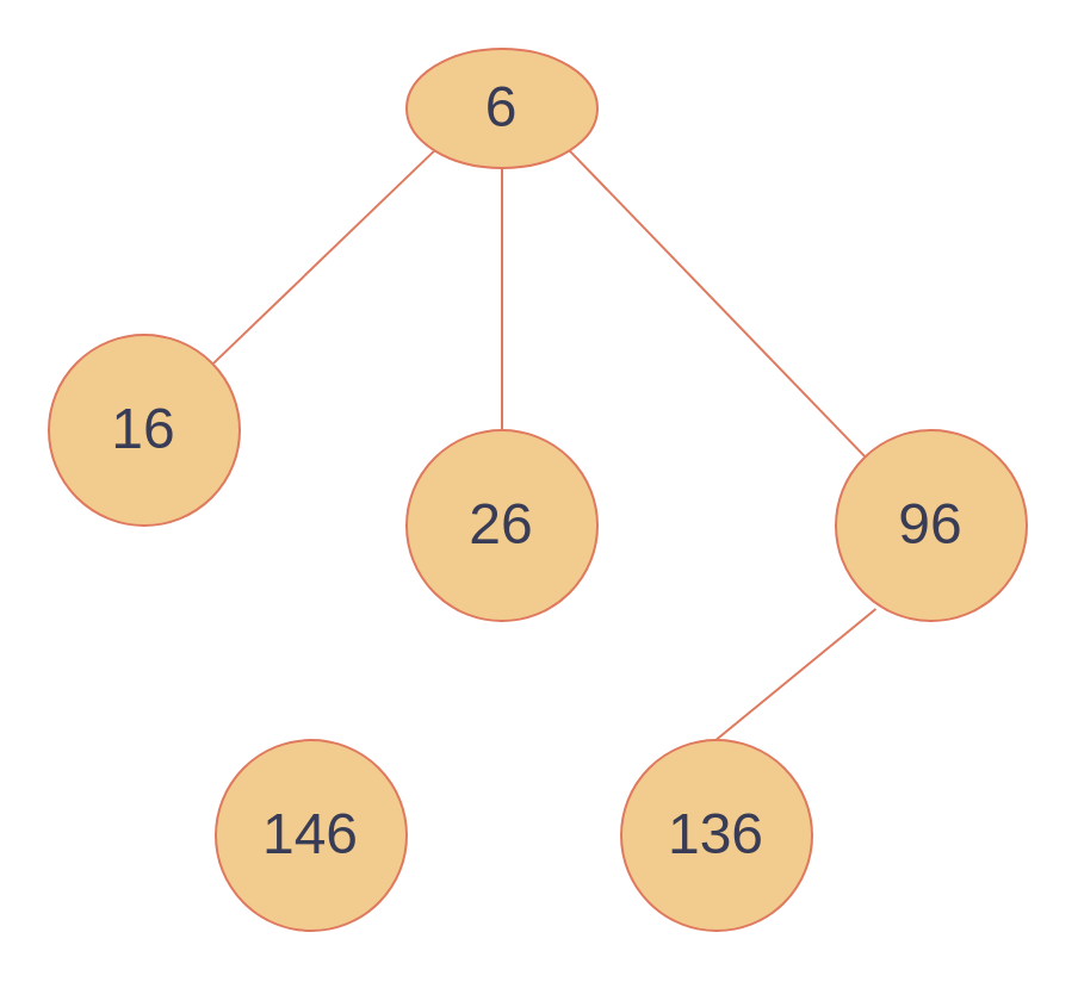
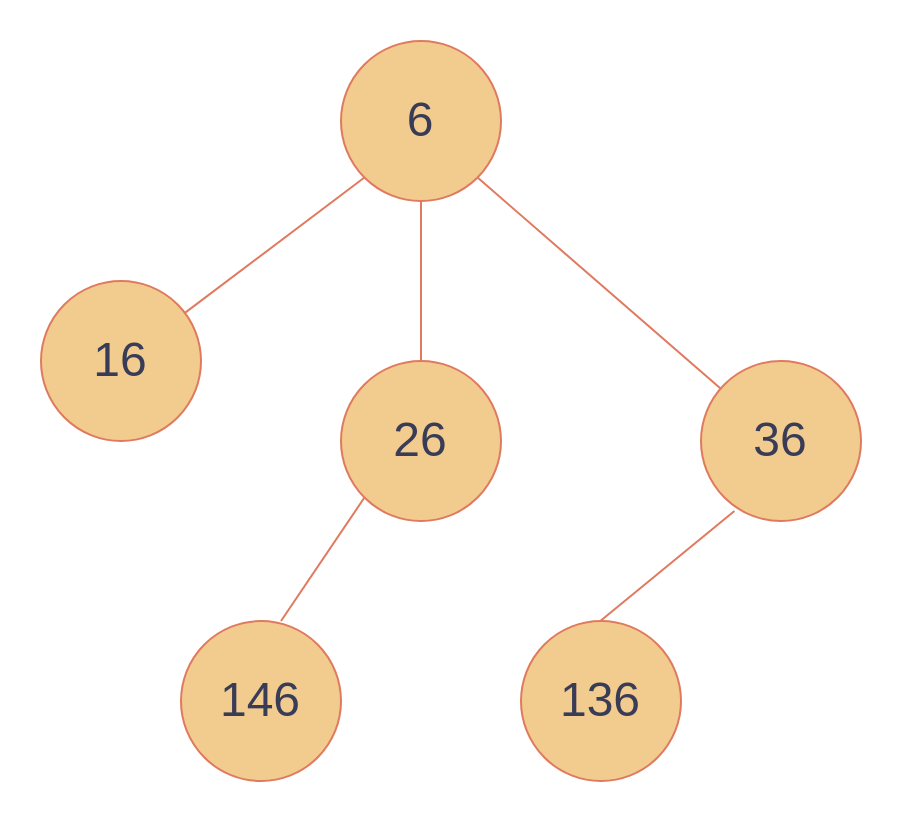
  <mxCell id="0" />
  <mxCell id="1" parent="0" />
- <mxCell id="2" value="&lt;font style=&quot;font-size: 24px;&quot;&gt;6&lt;/font&gt;" style="ellipse;whiteSpace=wrap;html=1;aspect=fixed;labelBackgroundColor=none;fillColor=#F2CC8F;strokeColor=#E07A5F;fontColor=#393C56;" vertex="1" parent="1"><mxGeometry x="170" y="20" width="80" height="50" as="geometry" /></mxCell>
+ <mxCell id="2" value="&lt;font style=&quot;font-size: 24px;&quot;&gt;6&lt;/font&gt;" style="ellipse;whiteSpace=wrap;html=1;aspect=fixed;labelBackgroundColor=none;fillColor=#F2CC8F;strokeColor=#E07A5F;fontColor=#393C56;" vertex="1" parent="1"><mxGeometry x="170" y="20" width="80" height="80" as="geometry" /></mxCell>
  <mxCell id="3" value="&lt;font style=&quot;font-size: 24px;&quot;&gt;16&lt;/font&gt;" style="ellipse;whiteSpace=wrap;html=1;aspect=fixed;labelBackgroundColor=none;fillColor=#F2CC8F;strokeColor=#E07A5F;fontColor=#393C56;" vertex="1" parent="1"><mxGeometry x="20" y="140" width="80" height="80" as="geometry" /></mxCell>
  <mxCell id="4" value="&lt;font style=&quot;font-size: 24px;&quot;&gt;26&lt;/font&gt;" style="ellipse;whiteSpace=wrap;html=1;aspect=fixed;labelBackgroundColor=none;fillColor=#F2CC8F;strokeColor=#E07A5F;fontColor=#393C56;" vertex="1" parent="1"><mxGeometry x="170" y="180" width="80" height="80" as="geometry" /></mxCell>
- <mxCell id="5" value="&lt;font style=&quot;font-size: 24px;&quot;&gt;96&lt;/font&gt;" style="ellipse;whiteSpace=wrap;html=1;aspect=fixed;labelBackgroundColor=none;fillColor=#F2CC8F;strokeColor=#E07A5F;fontColor=#393C56;" vertex="1" parent="1"><mxGeometry x="350" y="180" width="80" height="80" as="geometry" /></mxCell>
+ <mxCell id="5" value="&lt;font style=&quot;font-size: 24px;&quot;&gt;36&lt;/font&gt;" style="ellipse;whiteSpace=wrap;html=1;aspect=fixed;labelBackgroundColor=none;fillColor=#F2CC8F;strokeColor=#E07A5F;fontColor=#393C56;" vertex="1" parent="1"><mxGeometry x="350" y="180" width="80" height="80" as="geometry" /></mxCell>
  <mxCell id="6" value="" style="endArrow=none;html=1;rounded=0;entryX=0;entryY=1;entryDx=0;entryDy=0;labelBackgroundColor=none;strokeColor=#E07A5F;fontColor=default;" edge="1" parent="1" source="3" target="2"><mxGeometry width="50" height="50" relative="1" as="geometry"><mxPoint x="200" y="330" as="sourcePoint" /><mxPoint x="250" y="280" as="targetPoint" /></mxGeometry></mxCell>
  <mxCell id="7" value="" style="endArrow=none;html=1;rounded=0;strokeColor=#E07A5F;fontColor=#393C56;fillColor=#F2CC8F;entryX=0.5;entryY=1;entryDx=0;entryDy=0;exitX=0.5;exitY=0;exitDx=0;exitDy=0;" edge="1" parent="1" source="4" target="2"><mxGeometry width="50" height="50" relative="1" as="geometry"><mxPoint x="200" y="230" as="sourcePoint" /><mxPoint x="250" y="180" as="targetPoint" /></mxGeometry></mxCell>
  <mxCell id="8" value="" style="endArrow=none;html=1;rounded=0;strokeColor=#E07A5F;fontColor=#393C56;fillColor=#F2CC8F;entryX=1;entryY=1;entryDx=0;entryDy=0;" edge="1" parent="1" source="5" target="2"><mxGeometry width="50" height="50" relative="1" as="geometry"><mxPoint x="200" y="230" as="sourcePoint" /><mxPoint x="250" y="180" as="targetPoint" /></mxGeometry></mxCell>
  <mxCell id="9" value="&lt;font style=&quot;font-size: 24px;&quot;&gt;146&lt;/font&gt;" style="ellipse;whiteSpace=wrap;html=1;aspect=fixed;labelBackgroundColor=none;fillColor=#F2CC8F;strokeColor=#E07A5F;fontColor=#393C56;" vertex="1" parent="1"><mxGeometry x="90" y="310" width="80" height="80" as="geometry" /></mxCell>
  <mxCell id="10" value="&lt;font style=&quot;font-size: 24px;&quot;&gt;136&lt;/font&gt;" style="ellipse;whiteSpace=wrap;html=1;aspect=fixed;labelBackgroundColor=none;fillColor=#F2CC8F;strokeColor=#E07A5F;fontColor=#393C56;" vertex="1" parent="1"><mxGeometry x="260" y="310" width="80" height="80" as="geometry" /></mxCell>
+ <mxCell id="11" value="" style="endArrow=none;html=1;rounded=0;entryX=0;entryY=1;entryDx=0;entryDy=0;labelBackgroundColor=none;strokeColor=#E07A5F;fontColor=default;exitX=0.625;exitY=0;exitDx=0;exitDy=0;exitPerimeter=0;" edge="1" parent="1" source="9" target="4"><mxGeometry width="50" height="50" relative="1" as="geometry"><mxPoint x="88" y="202" as="sourcePoint" /><mxPoint x="192" y="98" as="targetPoint" /></mxGeometry></mxCell>
  <mxCell id="12" value="" style="endArrow=none;html=1;rounded=0;strokeColor=#E07A5F;fontColor=#393C56;fillColor=#F2CC8F;entryX=0.209;entryY=0.938;entryDx=0;entryDy=0;exitX=0.5;exitY=0;exitDx=0;exitDy=0;entryPerimeter=0;" edge="1" parent="1" target="5"><mxGeometry width="50" height="50" relative="1" as="geometry"><mxPoint x="299.66" y="310" as="sourcePoint" /><mxPoint x="299.66" y="230" as="targetPoint" /></mxGeometry></mxCell>
